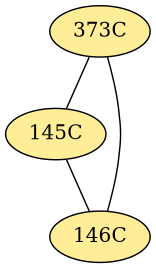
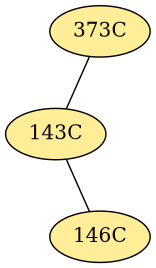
  graph {
    node [fillcolor="#FFED97" style=radial]
    edge [penwidth=1]
    "373C"
-   "143C" [label="145C"]
+   "143C"
    "146C"
    "373C" -- "143C"
-   "373C" -- "146C"
    "143C" -- "146C"
  }
